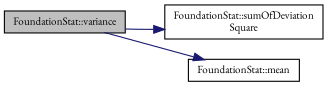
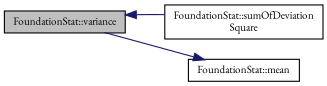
  digraph {
    fontname="EB Garamond"
    rankdir=LR
    node [color=black fontname="EB Garamond" fontsize=10 shape=record]
    edge [color=midnightblue fontname="EB Garamond" fontsize=10 labelfontname=Helvetica labelfontsize=10 style=solid]
    n1 [fillcolor=grey75 fontcolor=black height=0.2 label="FoundationStat::variance" style=filled width=0.4]
    n2 [height=0.2 label="FoundationStat::sumOfDeviation\lSquare" width=0.4]
    n3 [height=0.2 label="FoundationStat::mean" width=0.4]
-   n1 -> n2
+   n2 -> n1
    n1 -> n3
  }
